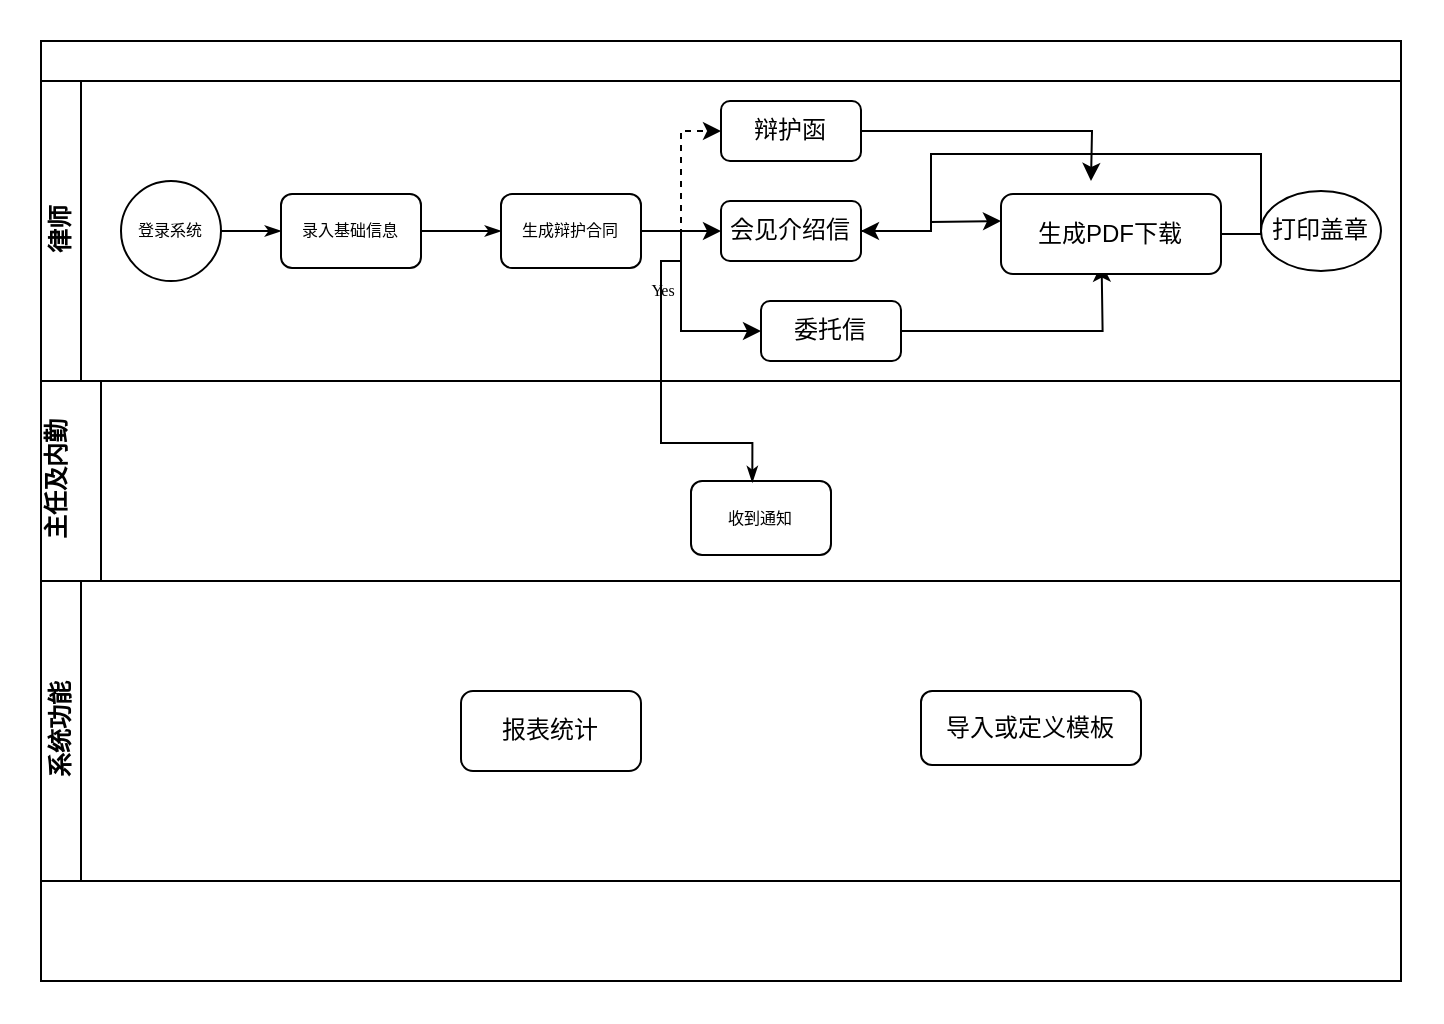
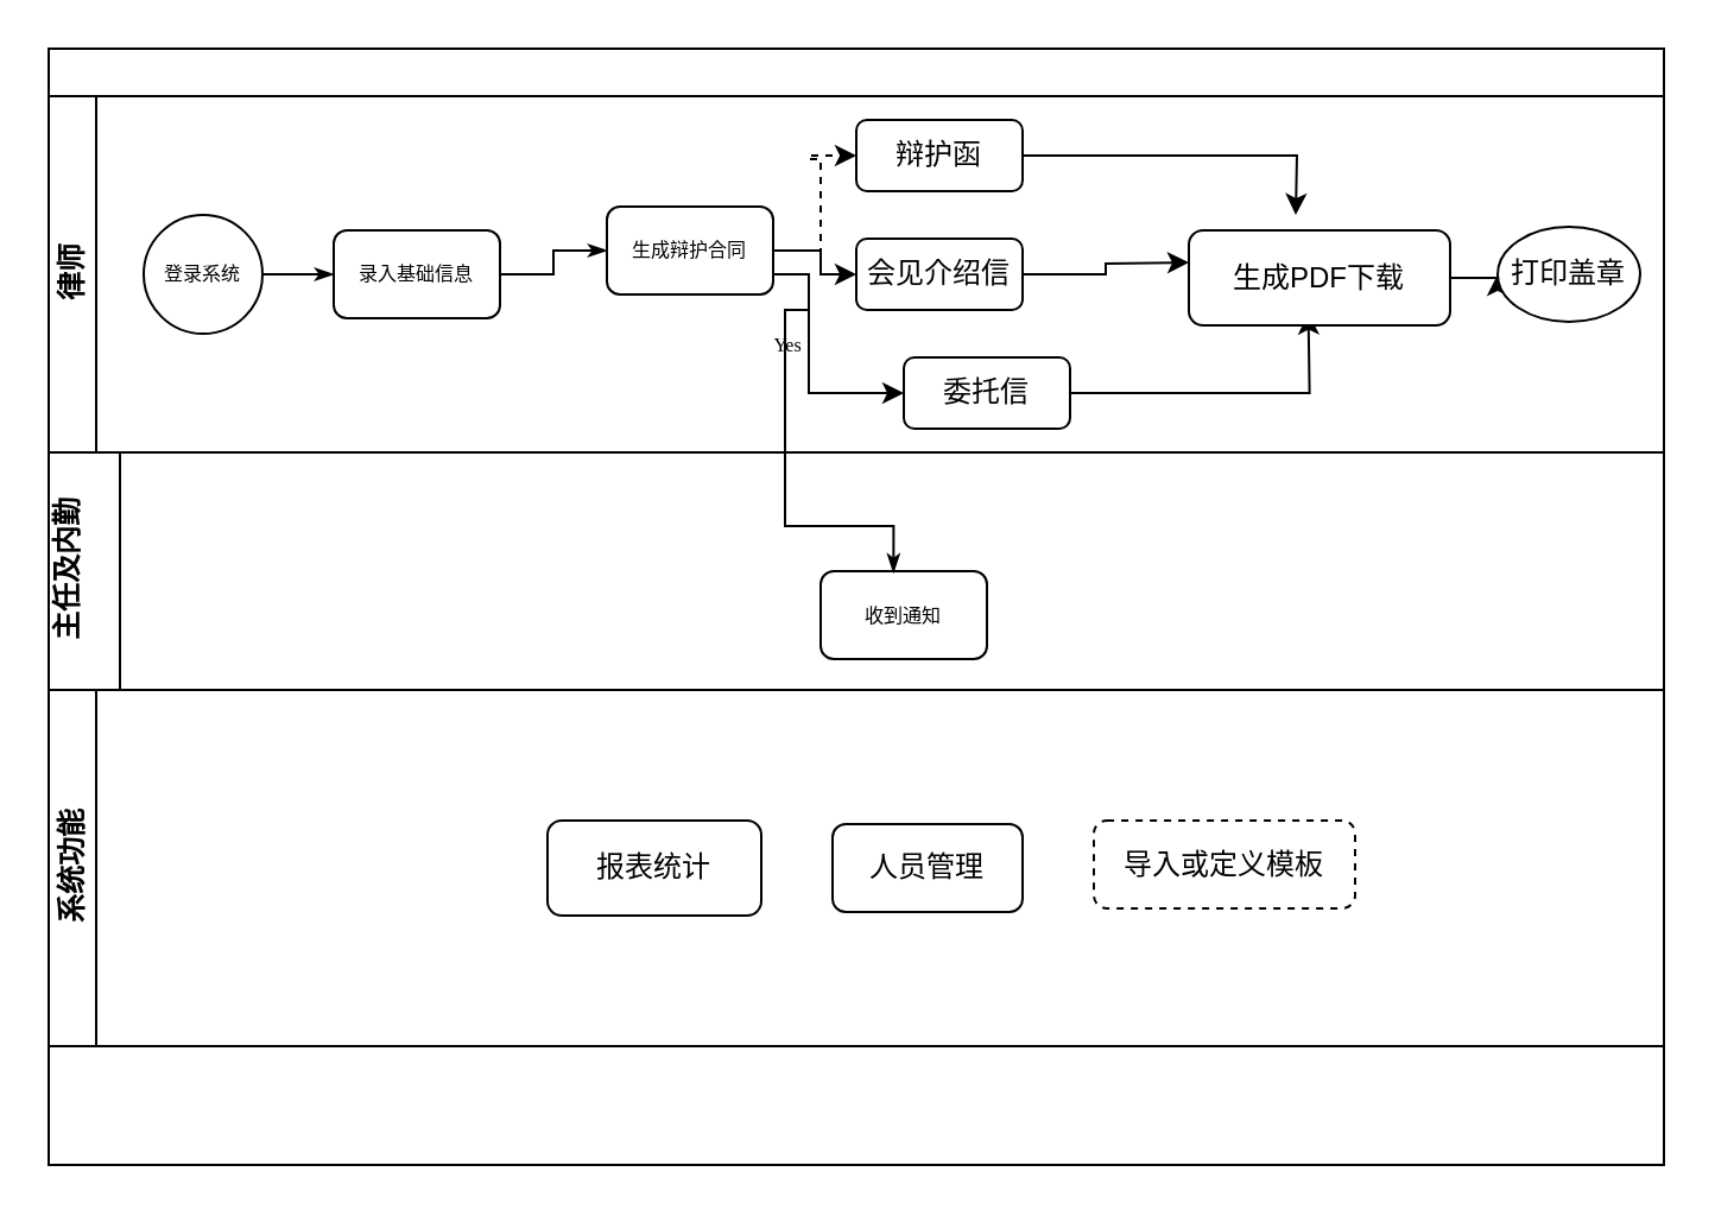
  <mxCell id="0" />
  <mxCell id="1" parent="0" />
  <mxCell id="2" value="" style="swimlane;html=1;childLayout=stackLayout;horizontal=1;startSize=20;horizontalStack=0;rounded=0;shadow=0;labelBackgroundColor=none;strokeWidth=1;fontFamily=Verdana;fontSize=8;align=center;" parent="1" vertex="1"><mxGeometry x="20" y="20" width="680" height="470" as="geometry" /></mxCell>
  <mxCell id="3" value="律师" style="swimlane;html=1;startSize=20;horizontal=0;" parent="2" vertex="1"><mxGeometry y="20" width="680" height="150" as="geometry" /></mxCell>
  <mxCell id="4" style="edgeStyle=orthogonalEdgeStyle;rounded=0;html=1;labelBackgroundColor=none;startArrow=none;startFill=0;startSize=5;endArrow=classicThin;endFill=1;endSize=5;jettySize=auto;orthogonalLoop=1;strokeWidth=1;fontFamily=Verdana;fontSize=8" parent="3" source="5" target="6" edge="1"><mxGeometry relative="1" as="geometry" /></mxCell>
  <mxCell id="5" value="登录系统" style="ellipse;whiteSpace=wrap;html=1;rounded=0;shadow=0;labelBackgroundColor=none;strokeWidth=1;fontFamily=Verdana;fontSize=8;align=center;" parent="3" vertex="1"><mxGeometry x="40" y="50" width="50" height="50" as="geometry" /></mxCell>
  <mxCell id="6" value="录入基础信息" style="rounded=1;whiteSpace=wrap;html=1;shadow=0;labelBackgroundColor=none;strokeWidth=1;fontFamily=Verdana;fontSize=8;align=center;" parent="3" vertex="1"><mxGeometry x="120" y="56.5" width="70" height="37" as="geometry" /></mxCell>
  <mxCell id="7" style="edgeStyle=orthogonalEdgeStyle;rounded=0;orthogonalLoop=1;jettySize=auto;html=1;entryX=0;entryY=0.5;entryDx=0;entryDy=0;dashed=1;" edge="1" parent="3" source="9" target="12"><mxGeometry relative="1" as="geometry" /></mxCell>
  <mxCell id="8" style="edgeStyle=orthogonalEdgeStyle;rounded=0;orthogonalLoop=1;jettySize=auto;html=1;exitX=1;exitY=0.5;exitDx=0;exitDy=0;" edge="1" parent="3" source="9" target="14"><mxGeometry relative="1" as="geometry" /></mxCell>
- <mxCell id="9" value="生成辩护合同" style="rounded=1;whiteSpace=wrap;html=1;shadow=0;labelBackgroundColor=none;strokeWidth=1;fontFamily=Verdana;fontSize=8;align=center;" parent="3" vertex="1"><mxGeometry x="230" y="56.5" width="70" height="37" as="geometry" /></mxCell>
+ <mxCell id="9" value="生成辩护合同" style="rounded=1;whiteSpace=wrap;html=1;shadow=0;labelBackgroundColor=none;strokeWidth=1;fontFamily=Verdana;fontSize=8;align=center;" parent="3" vertex="1"><mxGeometry x="235" y="46.5" width="70" height="37" as="geometry" /></mxCell>
  <mxCell id="10" style="edgeStyle=orthogonalEdgeStyle;rounded=0;html=1;labelBackgroundColor=none;startArrow=none;startFill=0;startSize=5;endArrow=classicThin;endFill=1;endSize=5;jettySize=auto;orthogonalLoop=1;strokeWidth=1;fontFamily=Verdana;fontSize=8;entryX=0;entryY=0.5;entryDx=0;entryDy=0;" parent="3" source="6" target="9" edge="1"><mxGeometry relative="1" as="geometry" /></mxCell>
  <mxCell id="11" style="edgeStyle=orthogonalEdgeStyle;rounded=0;orthogonalLoop=1;jettySize=auto;html=1;exitX=1;exitY=0.5;exitDx=0;exitDy=0;" edge="1" parent="3" source="12"><mxGeometry relative="1" as="geometry"><mxPoint x="525" y="50" as="targetPoint" /></mxGeometry></mxCell>
  <mxCell id="12" value="辩护函" style="rounded=1;whiteSpace=wrap;html=1;" vertex="1" parent="3"><mxGeometry x="340" y="10" width="70" height="30" as="geometry" /></mxCell>
  <mxCell id="13" style="edgeStyle=orthogonalEdgeStyle;rounded=0;orthogonalLoop=1;jettySize=auto;html=1;exitX=1;exitY=0.5;exitDx=0;exitDy=0;entryX=0;entryY=0.5;entryDx=0;entryDy=0;" edge="1" parent="3" source="14"><mxGeometry relative="1" as="geometry"><mxPoint x="480" y="70" as="targetPoint" /></mxGeometry></mxCell>
  <mxCell id="14" value="会见介绍信" style="rounded=1;whiteSpace=wrap;html=1;" vertex="1" parent="3"><mxGeometry x="340" y="60" width="70" height="30" as="geometry" /></mxCell>
  <mxCell id="15" style="edgeStyle=orthogonalEdgeStyle;rounded=0;orthogonalLoop=1;jettySize=auto;html=1;exitX=1;exitY=0.5;exitDx=0;exitDy=0;entryX=0.559;entryY=1.033;entryDx=0;entryDy=0;entryPerimeter=0;" edge="1" parent="3" source="16"><mxGeometry relative="1" as="geometry"><mxPoint x="530.31" y="91.32" as="targetPoint" /></mxGeometry></mxCell>
  <mxCell id="16" value="委托信" style="rounded=1;whiteSpace=wrap;html=1;" vertex="1" parent="3"><mxGeometry x="360" y="110" width="70" height="30" as="geometry" /></mxCell>
  <mxCell id="17" style="edgeStyle=orthogonalEdgeStyle;rounded=0;orthogonalLoop=1;jettySize=auto;html=1;exitX=1;exitY=0.5;exitDx=0;exitDy=0;entryX=0;entryY=0.5;entryDx=0;entryDy=0;" edge="1" parent="3" source="9" target="16"><mxGeometry relative="1" as="geometry"><Array as="points"><mxPoint x="320" y="75" /><mxPoint x="320" y="125" /></Array></mxGeometry></mxCell>
- <mxCell id="18" style="edgeStyle=orthogonalEdgeStyle;rounded=0;orthogonalLoop=1;jettySize=auto;html=1;exitX=1;exitY=0.5;exitDx=0;exitDy=0;" edge="1" parent="3" source="19" target="14"><mxGeometry relative="1" as="geometry" /></mxCell>
+ <mxCell id="18" style="edgeStyle=orthogonalEdgeStyle;rounded=0;orthogonalLoop=1;jettySize=auto;html=1;exitX=1;exitY=0.5;exitDx=0;exitDy=0;entryX=0;entryY=0.5;entryDx=0;entryDy=0;" edge="1" parent="3" source="19" target="20"><mxGeometry relative="1" as="geometry" /></mxCell>
  <mxCell id="19" value="生成PDF下载" style="rounded=1;whiteSpace=wrap;html=1;" vertex="1" parent="3"><mxGeometry x="480" y="56.5" width="110" height="40" as="geometry" /></mxCell>
  <mxCell id="20" value="打印盖章" style="ellipse;whiteSpace=wrap;html=1;" vertex="1" parent="3"><mxGeometry x="610" y="55" width="60" height="40" as="geometry" /></mxCell>
  <mxCell id="21" value="&lt;div&gt;主任及内勤&lt;/div&gt;&lt;div&gt;&lt;br&gt;&lt;/div&gt;" style="swimlane;html=1;startSize=30;horizontal=0;" parent="2" vertex="1"><mxGeometry y="170" width="680" height="100" as="geometry" /></mxCell>
  <mxCell id="22" value="收到通知" style="rounded=1;whiteSpace=wrap;html=1;shadow=0;labelBackgroundColor=none;strokeWidth=1;fontFamily=Verdana;fontSize=8;align=center;" parent="21" vertex="1"><mxGeometry x="325" y="50.0" width="70" height="37" as="geometry" /></mxCell>
  <mxCell id="23" value="系统功能" style="swimlane;html=1;startSize=20;horizontal=0;" parent="2" vertex="1"><mxGeometry y="270" width="680" height="150" as="geometry" /></mxCell>
+ <mxCell id="24" value="人员管理" style="rounded=1;whiteSpace=wrap;html=1;" vertex="1" parent="23"><mxGeometry x="330" y="56.5" width="80" height="37" as="geometry" /></mxCell>
  <mxCell id="25" value="报表统计" style="rounded=1;whiteSpace=wrap;html=1;" vertex="1" parent="23"><mxGeometry x="210" y="55" width="90" height="40" as="geometry" /></mxCell>
- <mxCell id="26" value="导入或定义模板" style="rounded=1;whiteSpace=wrap;html=1;" vertex="1" parent="23"><mxGeometry x="440" y="55" width="110" height="37" as="geometry" /></mxCell>
+ <mxCell id="26" value="导入或定义模板" style="rounded=1;whiteSpace=wrap;html=1;dashed=1;" vertex="1" parent="23"><mxGeometry x="440" y="55" width="110" height="37" as="geometry" /></mxCell>
  <mxCell id="27" value="Yes" style="edgeStyle=orthogonalEdgeStyle;rounded=0;html=1;labelBackgroundColor=none;startArrow=none;startFill=0;startSize=5;endArrow=classicThin;endFill=1;endSize=5;jettySize=auto;orthogonalLoop=1;strokeWidth=1;fontFamily=Verdana;fontSize=8;entryX=0.438;entryY=0.018;entryDx=0;entryDy=0;entryPerimeter=0;" parent="2" target="22" edge="1"><mxGeometry x="-0.895" y="15" relative="1" as="geometry"><mxPoint as="offset" /><mxPoint x="320" y="110" as="sourcePoint" /><mxPoint x="355" y="201" as="targetPoint" /><Array as="points"><mxPoint x="310" y="110" /><mxPoint x="310" y="201" /><mxPoint x="356" y="201" /></Array></mxGeometry></mxCell>
